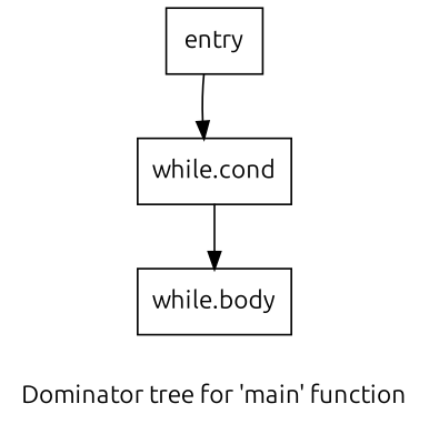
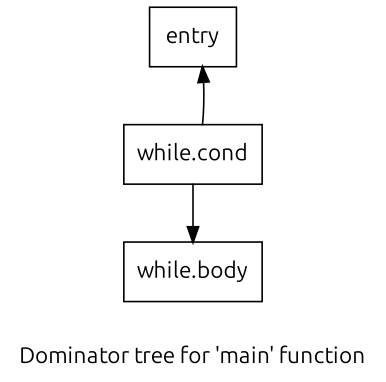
  digraph {
    fontname=Ubuntu
    label="Dominator tree for 'main' function"
    node [fontname=Ubuntu shape=record]
    edge [fontname=Ubuntu]
    n1 [label="{entry}"]
    n2 [label="{while.cond}"]
    n3 [label="{while.body}"]
-   n1 -> n2
+   n2 -> n1
    n2 -> n3
  }
